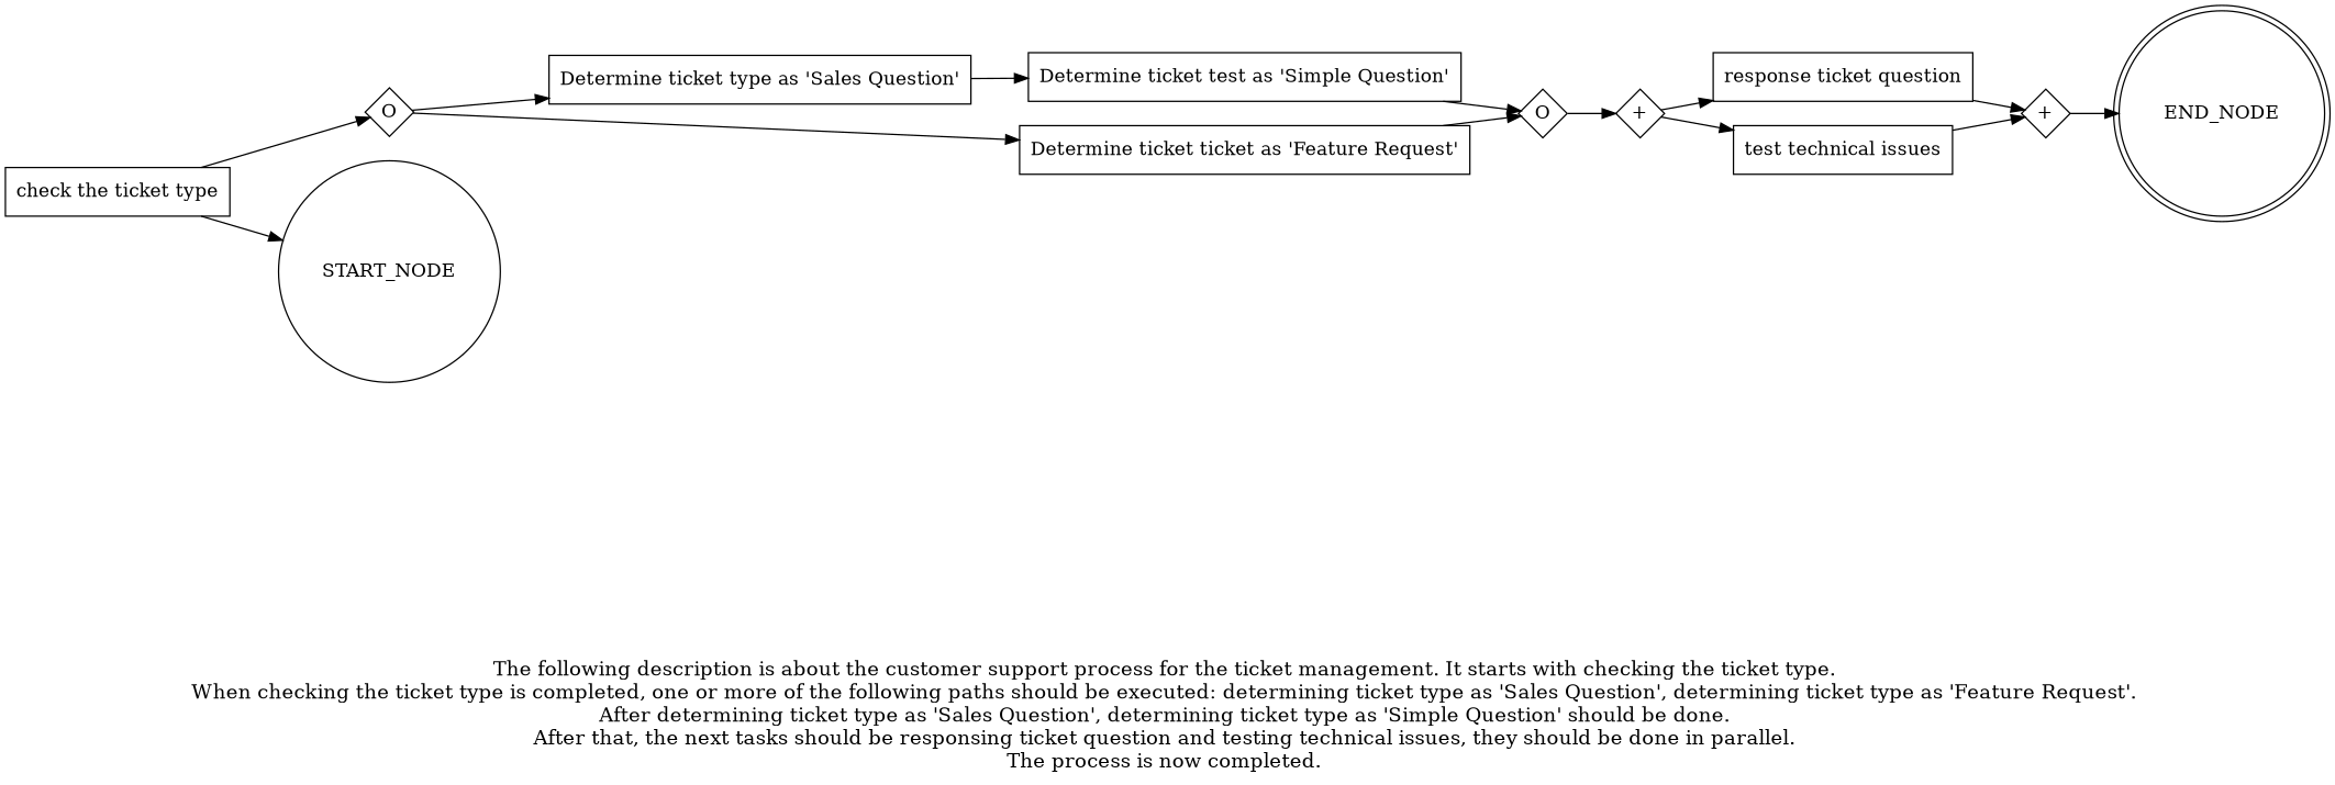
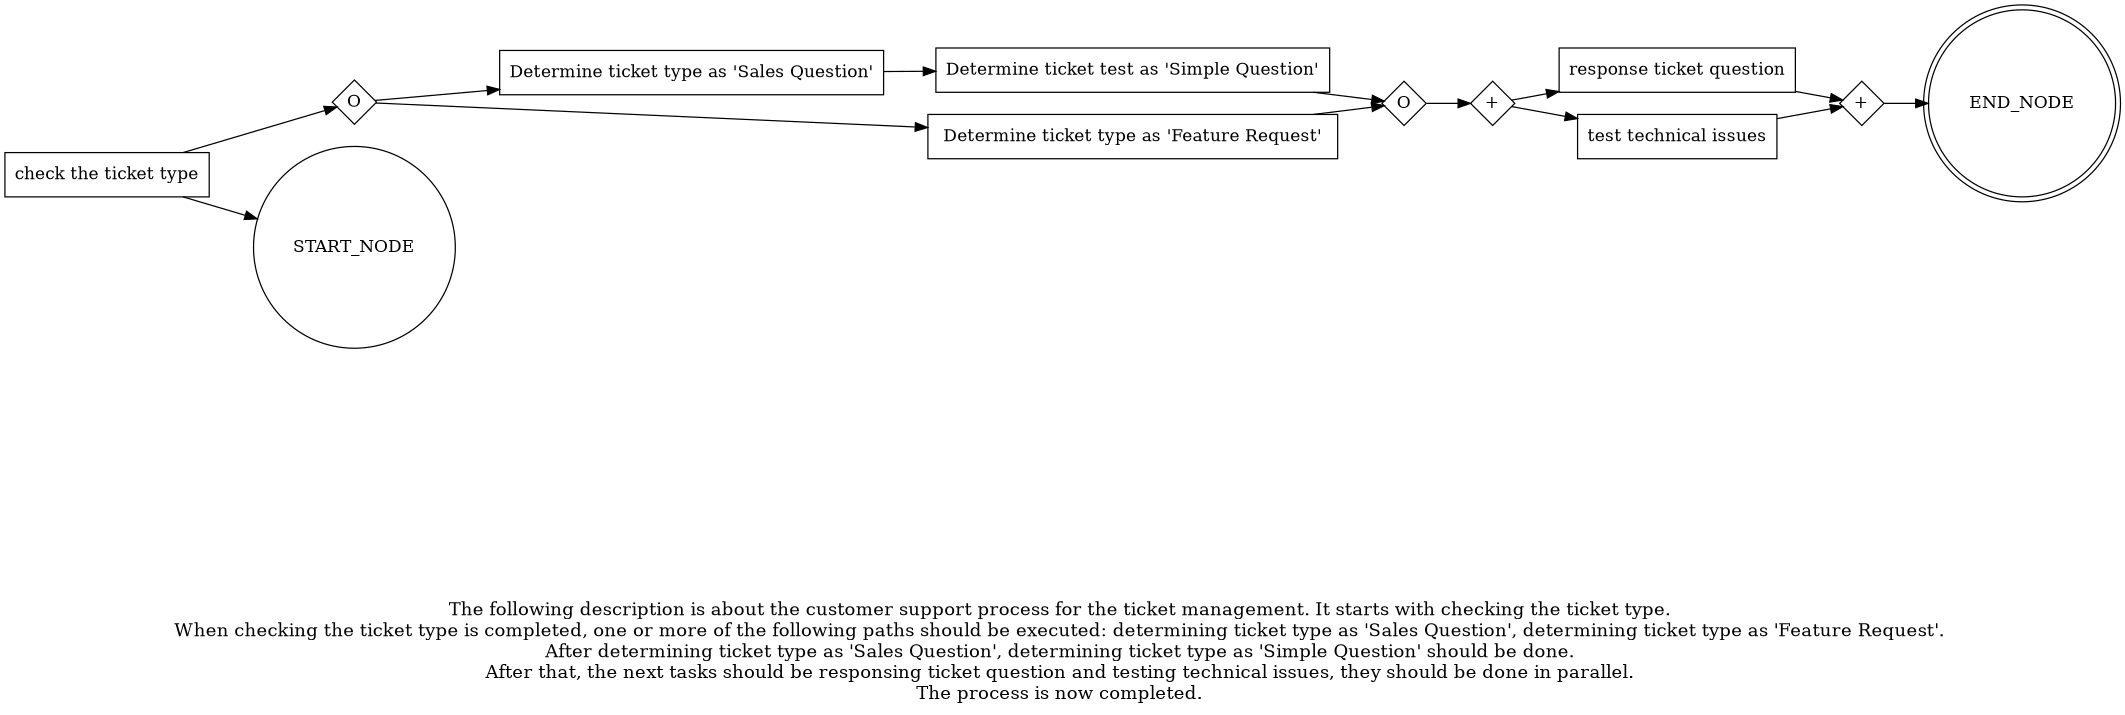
  digraph {
    fontsize=15
    label="\n\n\nThe following description is about the customer support process for the ticket management. It starts with checking the ticket type. \nWhen checking the ticket type is completed, one or more of the following paths should be executed: determining ticket type as 'Sales Question', determining ticket type as 'Feature Request'. \nAfter determining ticket type as 'Sales Question', determining ticket type as 'Simple Question' should be done. \nAfter that, the next tasks should be responsing ticket question and testing technical issues, they should be done in parallel. \nThe process is now completed. \n"
    rankdir=LR
    node [shape=box]
    "check the ticket type"
    n2 [fixedsize=true label=O shape=diamond width=0.5]
    "Determine ticket type as 'Sales Question'"
-   "Determine ticket type as 'Feature Request'" [label="Determine ticket ticket as 'Feature Request'"]
+   "Determine ticket type as 'Feature Request'"
    n5 [label="Determine ticket test as 'Simple Question'"]
    n6 [fixedsize=true label=O shape=diamond width=0.5]
    n7 [fixedsize=true label="+" shape=diamond width=0.5]
    "response ticket question"
    "test technical issues"
    n10 [fixedsize=true label="+" shape=diamond width=0.5]
    START_NODE [shape=circle width=0.3]
    END_NODE [shape=doublecircle width=0.2]
    subgraph sub_1 {
      "check the ticket type"
      n2
      "Determine ticket type as 'Sales Question'"
      "Determine ticket type as 'Feature Request'"
      n5
      n6
      n7
      "response ticket question"
      "test technical issues"
      n10
    }
    "check the ticket type" -> n2
    "check the ticket type" -> START_NODE
    n2 -> "Determine ticket type as 'Sales Question'"
    n2 -> "Determine ticket type as 'Feature Request'"
    "Determine ticket type as 'Sales Question'" -> n5
    "Determine ticket type as 'Feature Request'" -> n6
    n5 -> n6
    n6 -> n7
    n7 -> "response ticket question"
    n7 -> "test technical issues"
    "response ticket question" -> n10
    "test technical issues" -> n10
    n10 -> END_NODE
  }
